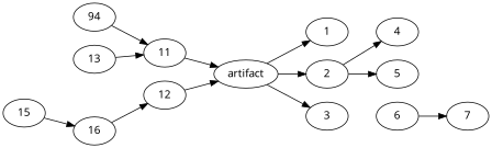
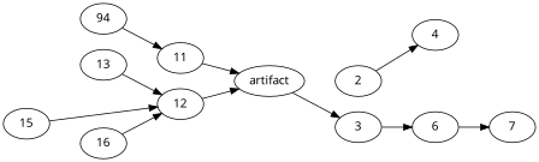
  digraph {
    fontname="Noto Sans"
    rankdir=LR
    node [fontname="Noto Sans"]
    edge [fontname="Noto Sans"]
    n1 [label=artifact]
-   1
    2
    3
    4
-   5
    6
    7
    11
    12
    13
    n12 [label=94]
    15
    16
-   n1 -> 1
-   n1 -> 2
    n1 -> 3
    2 -> 4
-   2 -> 5
+   3 -> 6
    6 -> 7
    11 -> n1
    12 -> n1
-   13 -> 11
+   13 -> 12
    n12 -> 11
-   15 -> 16
+   15 -> 12
    16 -> 12
  }
